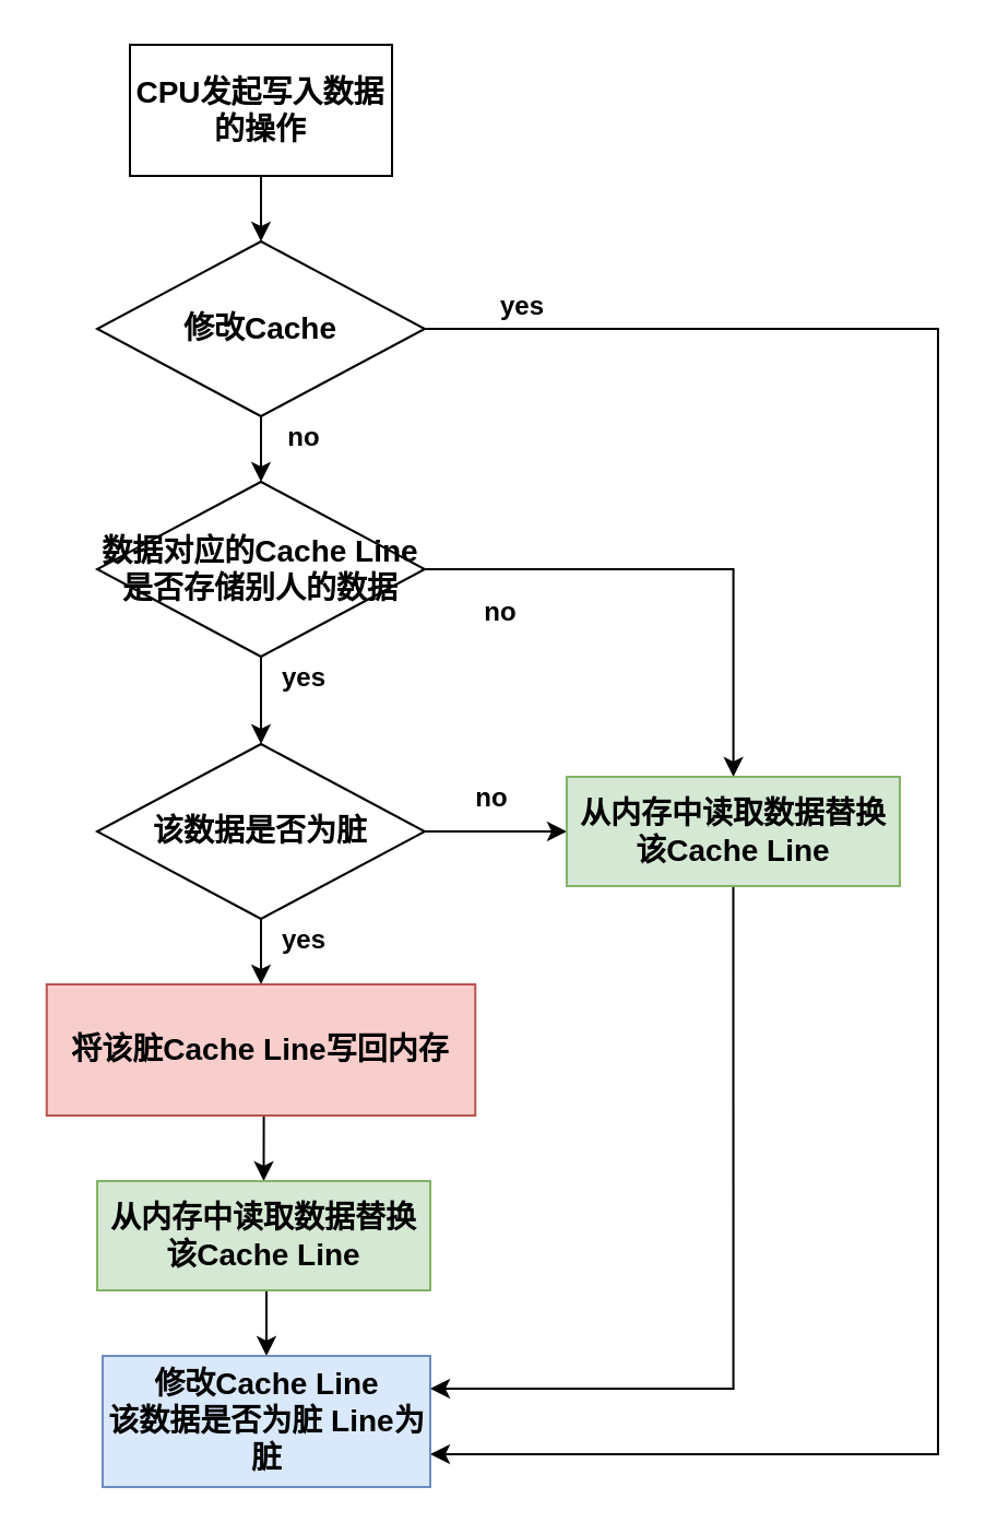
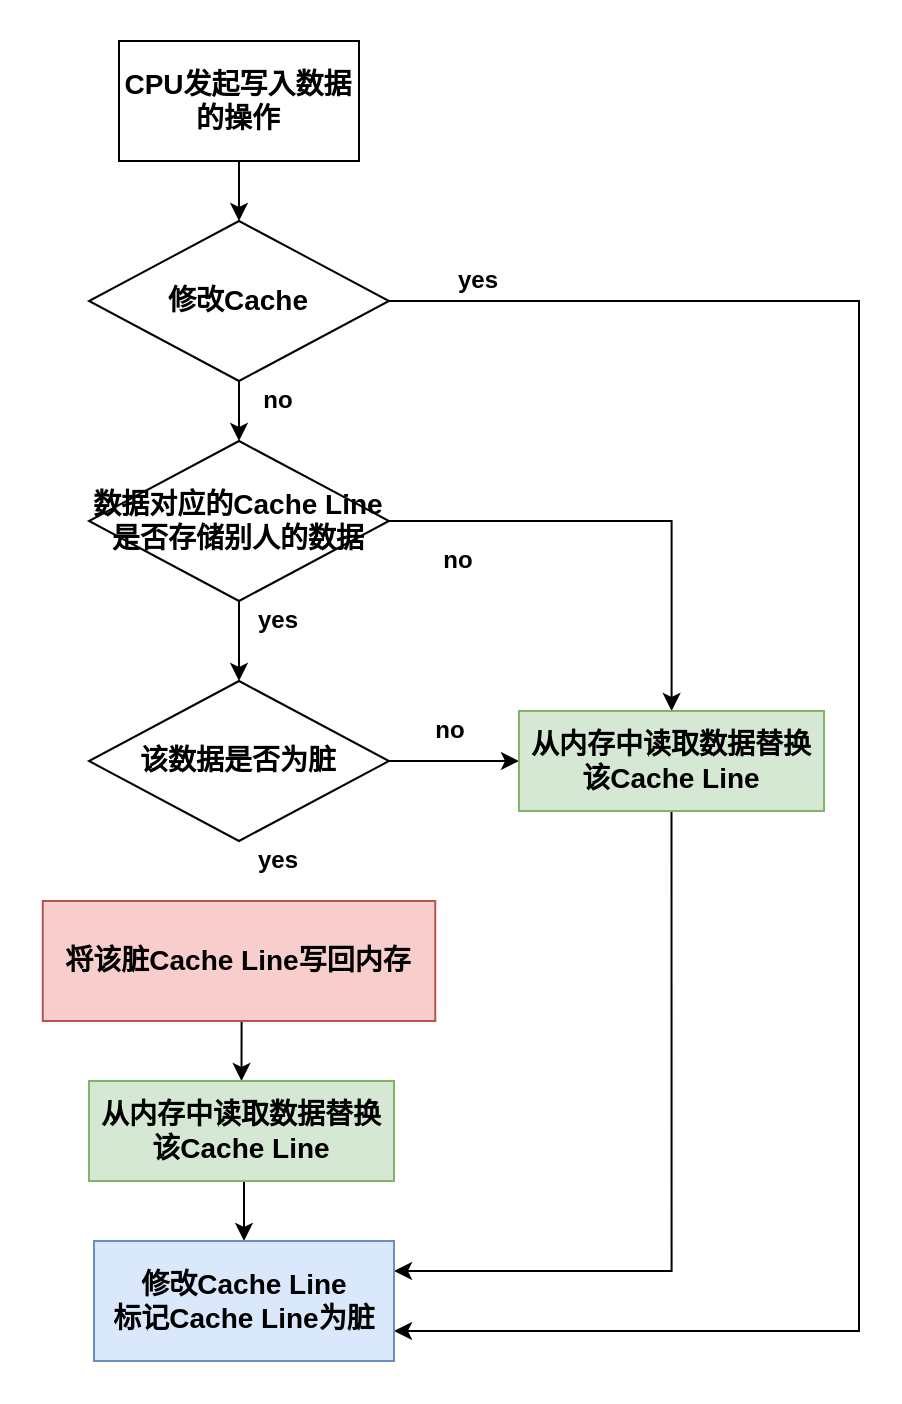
  <mxCell id="0" />
  <mxCell id="1" parent="0" />
  <mxCell id="2" style="edgeStyle=orthogonalEdgeStyle;rounded=0;orthogonalLoop=1;jettySize=auto;html=1;exitX=0.5;exitY=1;exitDx=0;exitDy=0;entryX=0.5;entryY=0;entryDx=0;entryDy=0;" parent="1" source="3" target="6" edge="1"><mxGeometry relative="1" as="geometry" /></mxCell>
  <mxCell id="3" value="&lt;b&gt;&lt;font style=&quot;font-size: 14px&quot;&gt;CPU发起写入数据的操作&lt;/font&gt;&lt;/b&gt;" style="rounded=0;whiteSpace=wrap;html=1;" parent="1" vertex="1"><mxGeometry x="59" width="120" height="60" as="geometry" y="20" /></mxCell>
  <mxCell id="4" style="edgeStyle=orthogonalEdgeStyle;rounded=0;orthogonalLoop=1;jettySize=auto;html=1;exitX=0.5;exitY=1;exitDx=0;exitDy=0;entryX=0.5;entryY=0;entryDx=0;entryDy=0;" parent="1" source="6" target="10" edge="1"><mxGeometry relative="1" as="geometry" /></mxCell>
  <mxCell id="5" style="edgeStyle=orthogonalEdgeStyle;rounded=0;orthogonalLoop=1;jettySize=auto;html=1;exitX=1;exitY=0.5;exitDx=0;exitDy=0;entryX=1;entryY=0.75;entryDx=0;entryDy=0;" parent="1" source="6" target="25" edge="1"><mxGeometry relative="1" as="geometry"><Array as="points"><mxPoint x="429" y="150" /><mxPoint x="429" y="665" /></Array></mxGeometry></mxCell>
  <mxCell id="6" value="&lt;span style=&quot;font-size: 14px&quot;&gt;&lt;b&gt;修改Cache&lt;/b&gt;&lt;/span&gt;" style="rhombus;whiteSpace=wrap;html=1;" parent="1" vertex="1"><mxGeometry x="44" y="110" width="150" height="80" as="geometry" /></mxCell>
  <mxCell id="7" value="&lt;b&gt;yes&lt;/b&gt;" style="text;html=1;strokeColor=none;fillColor=none;align=center;verticalAlign=middle;whiteSpace=wrap;rounded=0;" parent="1" vertex="1"><mxGeometry x="219" y="130" width="40" height="20" as="geometry" /></mxCell>
  <mxCell id="8" style="edgeStyle=orthogonalEdgeStyle;rounded=0;orthogonalLoop=1;jettySize=auto;html=1;exitX=0.5;exitY=1;exitDx=0;exitDy=0;" parent="1" source="10" target="15" edge="1"><mxGeometry relative="1" as="geometry" /></mxCell>
  <mxCell id="9" style="edgeStyle=orthogonalEdgeStyle;rounded=0;orthogonalLoop=1;jettySize=auto;html=1;exitX=1;exitY=0.5;exitDx=0;exitDy=0;" parent="1" source="10" target="24" edge="1"><mxGeometry relative="1" as="geometry" /></mxCell>
  <mxCell id="10" value="&lt;span style=&quot;font-size: 14px&quot;&gt;&lt;b&gt;数据对应的Cache Line是否存储别人的数据&lt;/b&gt;&lt;/span&gt;" style="rhombus;whiteSpace=wrap;html=1;" parent="1" vertex="1"><mxGeometry x="44" y="220" width="150" height="80" as="geometry" /></mxCell>
  <mxCell id="11" value="&lt;b&gt;no&lt;/b&gt;" style="text;html=1;strokeColor=none;fillColor=none;align=center;verticalAlign=middle;whiteSpace=wrap;rounded=0;" parent="1" vertex="1"><mxGeometry x="119" y="190" width="40" height="20" as="geometry" /></mxCell>
  <mxCell id="12" value="&lt;b&gt;no&lt;/b&gt;" style="text;html=1;strokeColor=none;fillColor=none;align=center;verticalAlign=middle;whiteSpace=wrap;rounded=0;" parent="1" vertex="1"><mxGeometry x="209" y="270" width="40" height="20" as="geometry" /></mxCell>
- <mxCell id="13" style="edgeStyle=orthogonalEdgeStyle;rounded=0;orthogonalLoop=1;jettySize=auto;html=1;exitX=0.5;exitY=1;exitDx=0;exitDy=0;entryX=0.5;entryY=0;entryDx=0;entryDy=0;" parent="1" source="15" target="19" edge="1"><mxGeometry relative="1" as="geometry" /></mxCell>
  <mxCell id="14" style="edgeStyle=orthogonalEdgeStyle;rounded=0;orthogonalLoop=1;jettySize=auto;html=1;exitX=1;exitY=0.5;exitDx=0;exitDy=0;entryX=0;entryY=0.5;entryDx=0;entryDy=0;" parent="1" source="15" target="24" edge="1"><mxGeometry relative="1" as="geometry" /></mxCell>
  <mxCell id="15" value="&lt;span style=&quot;font-size: 14px&quot;&gt;&lt;b&gt;该数据是否为脏&lt;/b&gt;&lt;/span&gt;" style="rhombus;whiteSpace=wrap;html=1;" parent="1" vertex="1"><mxGeometry x="44" y="340" width="150" height="80" as="geometry" /></mxCell>
  <mxCell id="16" value="&lt;b&gt;yes&lt;/b&gt;" style="text;html=1;strokeColor=none;fillColor=none;align=center;verticalAlign=middle;whiteSpace=wrap;rounded=0;" parent="1" vertex="1"><mxGeometry x="119" y="300" width="40" height="20" as="geometry" /></mxCell>
  <mxCell id="17" value="&lt;b&gt;no&lt;/b&gt;" style="text;html=1;strokeColor=none;fillColor=none;align=center;verticalAlign=middle;whiteSpace=wrap;rounded=0;" parent="1" vertex="1"><mxGeometry x="205.25" y="355" width="40" height="20" as="geometry" /></mxCell>
  <mxCell id="18" style="edgeStyle=orthogonalEdgeStyle;rounded=0;orthogonalLoop=1;jettySize=auto;html=1;exitX=0.5;exitY=1;exitDx=0;exitDy=0;entryX=0.5;entryY=0;entryDx=0;entryDy=0;" parent="1" source="19" target="22" edge="1"><mxGeometry relative="1" as="geometry" /></mxCell>
  <mxCell id="19" value="&lt;b&gt;&lt;font style=&quot;font-size: 14px&quot;&gt;将该脏Cache Line写回内存&lt;br&gt;&lt;/font&gt;&lt;/b&gt;" style="rounded=0;whiteSpace=wrap;html=1;fillColor=#f8cecc;strokeColor=#b85450;" parent="1" vertex="1"><mxGeometry x="20.88" y="450" width="196.25" height="60" as="geometry" /></mxCell>
  <mxCell id="20" value="&lt;b&gt;yes&lt;/b&gt;" style="text;html=1;strokeColor=none;fillColor=none;align=center;verticalAlign=middle;whiteSpace=wrap;rounded=0;" parent="1" vertex="1"><mxGeometry x="119" y="420" width="40" height="20" as="geometry" /></mxCell>
  <mxCell id="21" style="edgeStyle=orthogonalEdgeStyle;rounded=0;orthogonalLoop=1;jettySize=auto;html=1;exitX=0.5;exitY=1;exitDx=0;exitDy=0;entryX=0.5;entryY=0;entryDx=0;entryDy=0;" parent="1" source="22" target="25" edge="1"><mxGeometry relative="1" as="geometry" /></mxCell>
  <mxCell id="22" value="&lt;b&gt;&lt;font style=&quot;font-size: 14px&quot;&gt;从内存中读取数据替换该Cache Line&lt;br&gt;&lt;/font&gt;&lt;/b&gt;" style="rounded=0;whiteSpace=wrap;html=1;fillColor=#d5e8d4;strokeColor=#82b366;" parent="1" vertex="1"><mxGeometry x="44" y="540" width="152.5" height="50" as="geometry" /></mxCell>
  <mxCell id="23" style="edgeStyle=orthogonalEdgeStyle;rounded=0;orthogonalLoop=1;jettySize=auto;html=1;exitX=0.5;exitY=1;exitDx=0;exitDy=0;entryX=1;entryY=0.25;entryDx=0;entryDy=0;" parent="1" source="24" target="25" edge="1"><mxGeometry relative="1" as="geometry" /></mxCell>
  <mxCell id="24" value="&lt;b&gt;&lt;font style=&quot;font-size: 14px&quot;&gt;从内存中读取数据替换该Cache Line&lt;br&gt;&lt;/font&gt;&lt;/b&gt;" style="rounded=0;whiteSpace=wrap;html=1;fillColor=#d5e8d4;strokeColor=#82b366;" parent="1" vertex="1"><mxGeometry x="259" y="355" width="152.5" height="50" as="geometry" /></mxCell>
- <mxCell id="25" value="&lt;b&gt;&lt;font style=&quot;font-size: 14px&quot;&gt;修改Cache Line&lt;br&gt;该数据是否为脏 Line为脏&lt;br&gt;&lt;/font&gt;&lt;/b&gt;" style="rounded=0;whiteSpace=wrap;html=1;fillColor=#dae8fc;strokeColor=#6c8ebf;" parent="1" vertex="1"><mxGeometry x="46.5" y="620" width="150" height="60" as="geometry" /></mxCell>
+ <mxCell id="25" value="&lt;b&gt;&lt;font style=&quot;font-size: 14px&quot;&gt;修改Cache Line&lt;br&gt;标记Cache Line为脏&lt;br&gt;&lt;/font&gt;&lt;/b&gt;" style="rounded=0;whiteSpace=wrap;html=1;fillColor=#dae8fc;strokeColor=#6c8ebf;" parent="1" vertex="1"><mxGeometry x="46.5" y="620" width="150" height="60" as="geometry" /></mxCell>
